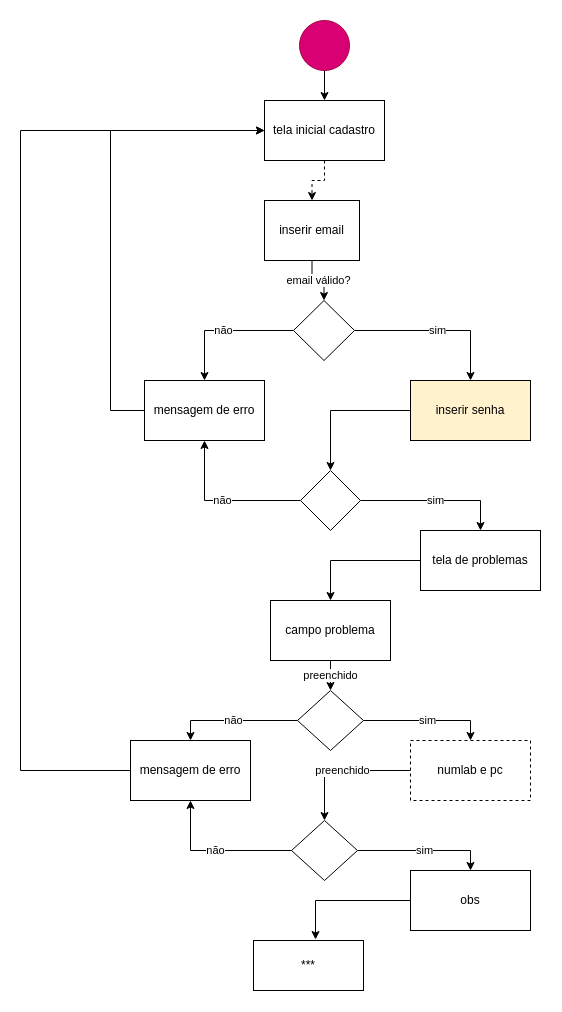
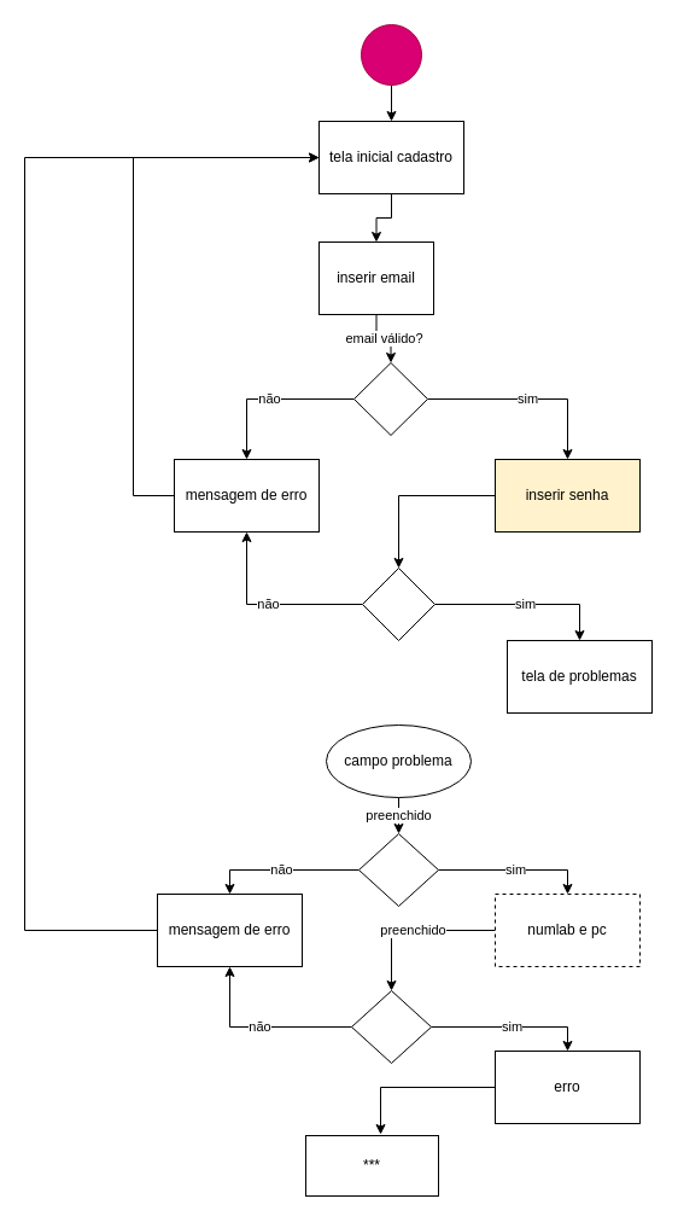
  <mxCell id="0" />
  <mxCell id="1" parent="0" />
  <mxCell id="2" style="edgeStyle=orthogonalEdgeStyle;rounded=0;orthogonalLoop=1;jettySize=auto;html=1;" edge="1" parent="1" source="3" target="5"><mxGeometry relative="1" as="geometry" /></mxCell>
  <mxCell id="3" value="" style="ellipse;whiteSpace=wrap;html=1;aspect=fixed;fillColor=#d80073;strokeColor=#A50040;fontColor=#ffffff;" vertex="1" parent="1"><mxGeometry x="299" y="20" width="50" height="50" as="geometry" /></mxCell>
- <mxCell id="4" style="edgeStyle=orthogonalEdgeStyle;rounded=0;orthogonalLoop=1;jettySize=auto;html=1;dashed=1;" edge="1" parent="1" source="5" target="7"><mxGeometry relative="1" as="geometry" /></mxCell>
+ <mxCell id="4" style="edgeStyle=orthogonalEdgeStyle;rounded=0;orthogonalLoop=1;jettySize=auto;html=1;" edge="1" parent="1" source="5" target="7"><mxGeometry relative="1" as="geometry" /></mxCell>
  <mxCell id="5" value="tela inicial cadastro" style="rounded=0;whiteSpace=wrap;html=1;" vertex="1" parent="1"><mxGeometry x="264" y="100" width="120" height="60" as="geometry" /></mxCell>
  <mxCell id="6" value="email válido?" style="edgeStyle=orthogonalEdgeStyle;rounded=0;orthogonalLoop=1;jettySize=auto;html=1;" edge="1" parent="1" source="7" target="10"><mxGeometry relative="1" as="geometry" /></mxCell>
  <mxCell id="7" value="inserir email" style="rounded=0;whiteSpace=wrap;html=1;" vertex="1" parent="1"><mxGeometry x="264" y="200" width="95" height="60" as="geometry" /></mxCell>
  <mxCell id="8" value="sim" style="edgeStyle=orthogonalEdgeStyle;rounded=0;orthogonalLoop=1;jettySize=auto;html=1;" edge="1" parent="1" source="10" target="14"><mxGeometry relative="1" as="geometry" /></mxCell>
  <mxCell id="9" value="não" style="edgeStyle=orthogonalEdgeStyle;rounded=0;orthogonalLoop=1;jettySize=auto;html=1;" edge="1" parent="1" source="10" target="12"><mxGeometry relative="1" as="geometry" /></mxCell>
  <mxCell id="10" value="" style="rhombus;whiteSpace=wrap;html=1;" vertex="1" parent="1"><mxGeometry x="293" y="300" width="61" height="60" as="geometry" /></mxCell>
  <mxCell id="11" style="edgeStyle=orthogonalEdgeStyle;rounded=0;orthogonalLoop=1;jettySize=auto;html=1;entryX=0;entryY=0.5;entryDx=0;entryDy=0;" edge="1" parent="1" source="12" target="5"><mxGeometry relative="1" as="geometry"><Array as="points"><mxPoint x="110" y="410" /><mxPoint x="110" y="130" /></Array></mxGeometry></mxCell>
  <mxCell id="12" value="mensagem de erro" style="rounded=0;whiteSpace=wrap;html=1;" vertex="1" parent="1"><mxGeometry x="144" y="380" width="120" height="60" as="geometry" /></mxCell>
  <mxCell id="13" style="edgeStyle=orthogonalEdgeStyle;rounded=0;orthogonalLoop=1;jettySize=auto;html=1;entryX=0.5;entryY=0;entryDx=0;entryDy=0;" edge="1" parent="1" source="14" target="17"><mxGeometry relative="1" as="geometry" /></mxCell>
  <mxCell id="14" value="inserir senha" style="rounded=0;whiteSpace=wrap;html=1;fillColor=#fff2cc;" vertex="1" parent="1"><mxGeometry x="410" y="380" width="120" height="60" as="geometry" /></mxCell>
  <mxCell id="15" value="sim" style="edgeStyle=orthogonalEdgeStyle;rounded=0;orthogonalLoop=1;jettySize=auto;html=1;exitX=1;exitY=0.5;exitDx=0;exitDy=0;entryX=0.5;entryY=1;entryDx=0;entryDy=0;" edge="1" parent="1" source="17" target="19"><mxGeometry relative="1" as="geometry"><mxPoint x="470" y="530" as="targetPoint" /><Array as="points"><mxPoint x="480" y="500" /></Array></mxGeometry></mxCell>
  <mxCell id="16" value="não" style="edgeStyle=orthogonalEdgeStyle;rounded=0;orthogonalLoop=1;jettySize=auto;html=1;entryX=0.5;entryY=1;entryDx=0;entryDy=0;" edge="1" parent="1" source="17" target="12"><mxGeometry relative="1" as="geometry" /></mxCell>
  <mxCell id="17" value="" style="rhombus;whiteSpace=wrap;html=1;" vertex="1" parent="1"><mxGeometry x="300" y="470" width="60" height="60" as="geometry" /></mxCell>
- <mxCell id="18" style="edgeStyle=orthogonalEdgeStyle;rounded=0;orthogonalLoop=1;jettySize=auto;html=1;entryX=0.5;entryY=0;entryDx=0;entryDy=0;" edge="1" parent="1" source="19" target="21"><mxGeometry relative="1" as="geometry" /></mxCell>
  <mxCell id="19" value="tela de problemas" style="rounded=0;whiteSpace=wrap;html=1;direction=west;" vertex="1" parent="1"><mxGeometry x="420" y="530" width="120" height="60" as="geometry" /></mxCell>
  <mxCell id="20" value="preenchido" style="edgeStyle=orthogonalEdgeStyle;rounded=0;orthogonalLoop=1;jettySize=auto;html=1;" edge="1" parent="1" source="21" target="25"><mxGeometry relative="1" as="geometry" /></mxCell>
- <mxCell id="21" value="campo problema" style="rounded=0;whiteSpace=wrap;html=1;" vertex="1" parent="1"><mxGeometry x="270" y="600" width="120" height="60" as="geometry" /></mxCell>
+ <mxCell id="21" value="campo problema" style="ellipse;whiteSpace=wrap;html=1;" vertex="1" parent="1"><mxGeometry x="270" y="600" width="120" height="60" as="geometry" /></mxCell>
  <mxCell id="22" value="***" style="rounded=0;whiteSpace=wrap;html=1;" vertex="1" parent="1"><mxGeometry x="253" y="940" width="110" height="50" as="geometry" /></mxCell>
  <mxCell id="23" value="sim" style="edgeStyle=orthogonalEdgeStyle;rounded=0;orthogonalLoop=1;jettySize=auto;html=1;entryX=0.5;entryY=0;entryDx=0;entryDy=0;" edge="1" parent="1" source="25" target="29"><mxGeometry relative="1" as="geometry" /></mxCell>
  <mxCell id="24" value="não" style="edgeStyle=orthogonalEdgeStyle;rounded=0;orthogonalLoop=1;jettySize=auto;html=1;entryX=0.5;entryY=0;entryDx=0;entryDy=0;" edge="1" parent="1" source="25" target="27"><mxGeometry relative="1" as="geometry" /></mxCell>
  <mxCell id="25" value="" style="rhombus;whiteSpace=wrap;html=1;rounded=0;" vertex="1" parent="1"><mxGeometry x="297" y="690" width="66" height="60" as="geometry" /></mxCell>
  <mxCell id="26" style="edgeStyle=orthogonalEdgeStyle;rounded=0;orthogonalLoop=1;jettySize=auto;html=1;entryX=0;entryY=0.5;entryDx=0;entryDy=0;" edge="1" parent="1" source="27" target="5"><mxGeometry relative="1" as="geometry"><Array as="points"><mxPoint x="20" y="770" /><mxPoint x="20" y="130" /></Array></mxGeometry></mxCell>
  <mxCell id="27" value="mensagem de erro" style="rounded=0;whiteSpace=wrap;html=1;" vertex="1" parent="1"><mxGeometry x="130" y="740" width="120" height="60" as="geometry" /></mxCell>
  <mxCell id="28" value="preenchido" style="edgeStyle=orthogonalEdgeStyle;rounded=0;orthogonalLoop=1;jettySize=auto;html=1;entryX=0.5;entryY=0;entryDx=0;entryDy=0;" edge="1" parent="1" source="29" target="32"><mxGeometry relative="1" as="geometry" /></mxCell>
  <mxCell id="29" value="numlab e pc" style="rounded=0;whiteSpace=wrap;html=1;dashed=1;" vertex="1" parent="1"><mxGeometry x="410" y="740" width="120" height="60" as="geometry" /></mxCell>
  <mxCell id="30" value="sim" style="edgeStyle=orthogonalEdgeStyle;rounded=0;orthogonalLoop=1;jettySize=auto;html=1;entryX=0.5;entryY=0;entryDx=0;entryDy=0;" edge="1" parent="1" source="32" target="33"><mxGeometry relative="1" as="geometry" /></mxCell>
  <mxCell id="31" value="não" style="edgeStyle=orthogonalEdgeStyle;rounded=0;orthogonalLoop=1;jettySize=auto;html=1;" edge="1" parent="1" source="32" target="27"><mxGeometry relative="1" as="geometry"><mxPoint x="184" y="870" as="targetPoint" /><Array as="points"><mxPoint x="190" y="850" /></Array></mxGeometry></mxCell>
  <mxCell id="32" value="" style="rhombus;whiteSpace=wrap;html=1;rounded=0;" vertex="1" parent="1"><mxGeometry x="291" y="820" width="66" height="60" as="geometry" /></mxCell>
- <mxCell id="33" value="obs" style="rounded=0;whiteSpace=wrap;html=1;" vertex="1" parent="1"><mxGeometry x="410" y="870" width="120" height="60" as="geometry" /></mxCell>
+ <mxCell id="33" value="erro" style="rounded=0;whiteSpace=wrap;html=1;" vertex="1" parent="1"><mxGeometry x="410" y="870" width="120" height="60" as="geometry" /></mxCell>
  <mxCell id="34" style="edgeStyle=orthogonalEdgeStyle;rounded=0;orthogonalLoop=1;jettySize=auto;html=1;entryX=0.564;entryY=-0.02;entryDx=0;entryDy=0;entryPerimeter=0;" edge="1" parent="1" source="33" target="22"><mxGeometry relative="1" as="geometry" /></mxCell>
